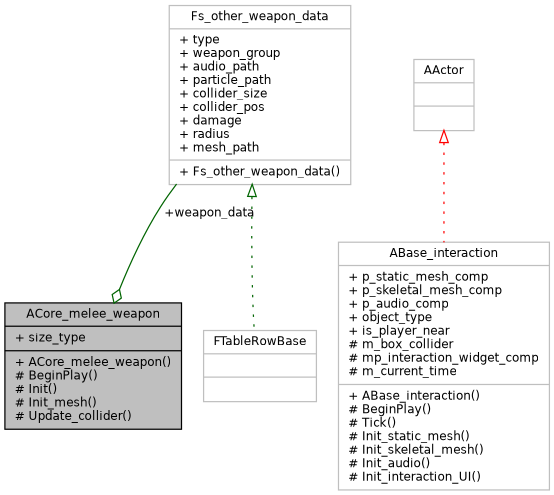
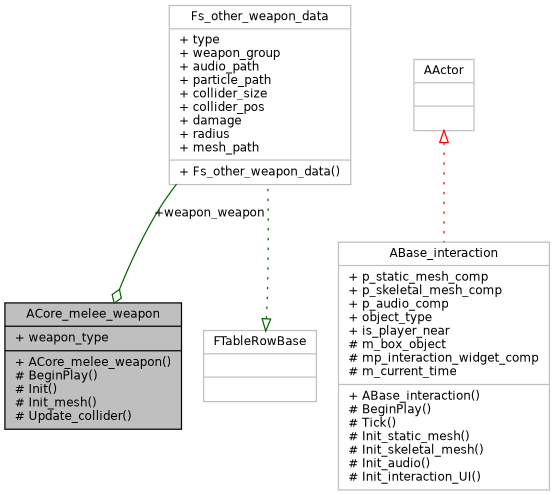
  digraph {
    node [color=grey75 fillcolor=white fontname=Helvetica fontsize=10 shape=record style=filled]
    edge [arrowtail=onormal color=darkgreen dir=back fontname=Helvetica fontsize=10 labelfontname=Helvetica labelfontsize=10 style=dotted]
-   n1 [color=black fillcolor=grey75 fontcolor=black height=0.2 label="{ACore_melee_weapon\n|+ size_type\l|+ ACore_melee_weapon()\l# BeginPlay()\l# Init()\l# Init_mesh()\l# Update_collider()\l}" width=0.4]
-   n2 [height=0.2 label="{ABase_interaction\n|+ p_static_mesh_comp\l+ p_skeletal_mesh_comp\l+ p_audio_comp\l+ object_type\l+ is_player_near\l# m_box_collider\l# mp_interaction_widget_comp\l# m_current_time\l|+ ABase_interaction()\l# BeginPlay()\l# Tick()\l# Init_static_mesh()\l# Init_skeletal_mesh()\l# Init_audio()\l# Init_interaction_UI()\l}" width=0.4]
+   n1 [color=black fillcolor=grey75 fontcolor=black height=0.2 label="{ACore_melee_weapon\n|+ weapon_type\l|+ ACore_melee_weapon()\l# BeginPlay()\l# Init()\l# Init_mesh()\l# Update_collider()\l}" width=0.4]
+   n2 [height=0.2 label="{ABase_interaction\n|+ p_static_mesh_comp\l+ p_skeletal_mesh_comp\l+ p_audio_comp\l+ object_type\l+ is_player_near\l# m_box_object\l# mp_interaction_widget_comp\l# m_current_time\l|+ ABase_interaction()\l# BeginPlay()\l# Tick()\l# Init_static_mesh()\l# Init_skeletal_mesh()\l# Init_audio()\l# Init_interaction_UI()\l}" width=0.4]
    n3 [height=0.2 label="{AActor\n||}" width=0.4]
    n4 [height=0.2 label="{Fs_other_weapon_data\n|+ type\l+ weapon_group\l+ audio_path\l+ particle_path\l+ collider_size\l+ collider_pos\l+ damage\l+ radius\l+ mesh_path\l|+ Fs_other_weapon_data()\l}" width=0.4]
    n5 [height=0.2 label="{FTableRowBase\n||}" width=0.4]
    n3 -> n2 [color=red]
-   n4 -> n1 [arrowhead=odiamond label=" +weapon_data" style=solid arrowtail="" dir=""]
-   n4 -> n5
+   n4 -> n1 [arrowhead=odiamond label=" +weapon_weapon" style=solid arrowtail="" dir=""]
+   n5 -> n4
  }
